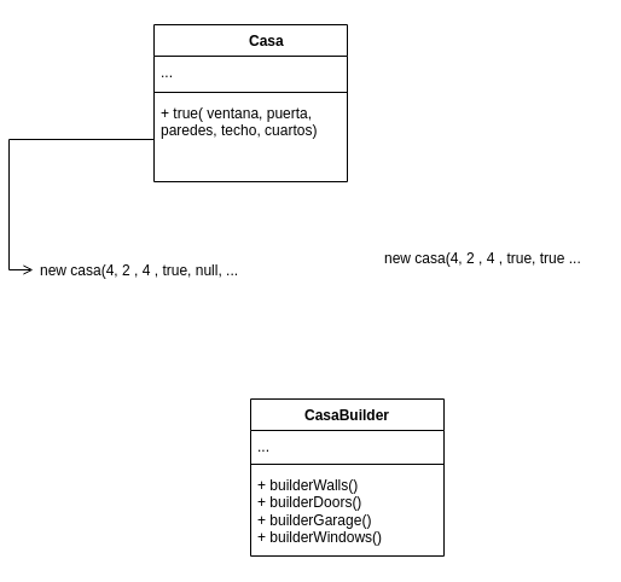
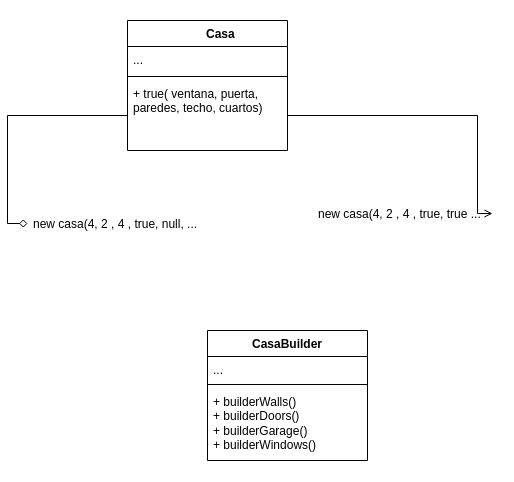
  <mxCell id="0" />
  <mxCell id="1" parent="0" />
  <mxCell id="2" value="&lt;span style=&quot;white-space: pre;&quot;&gt;&#09;&lt;/span&gt;Casa" style="swimlane;fontStyle=1;align=center;verticalAlign=top;childLayout=stackLayout;horizontal=1;startSize=26;horizontalStack=0;resizeParent=1;resizeParentMax=0;resizeLast=0;collapsible=1;marginBottom=0;whiteSpace=wrap;html=1;" vertex="1" parent="1"><mxGeometry x="120" y="20" width="160" height="130" as="geometry" /></mxCell>
  <mxCell id="3" value="..." style="text;strokeColor=none;fillColor=none;align=left;verticalAlign=top;spacingLeft=4;spacingRight=4;overflow=hidden;rotatable=0;points=[[0,0.5],[1,0.5]];portConstraint=eastwest;whiteSpace=wrap;html=1;" vertex="1" parent="2"><mxGeometry y="26" width="160" height="26" as="geometry" /></mxCell>
  <mxCell id="4" value="" style="line;strokeWidth=1;fillColor=none;align=left;verticalAlign=middle;spacingTop=-1;spacingLeft=3;spacingRight=3;rotatable=0;labelPosition=right;points=[];portConstraint=eastwest;strokeColor=inherit;" vertex="1" parent="2"><mxGeometry y="52" width="160" height="8" as="geometry" /></mxCell>
  <mxCell id="5" value="+ true( ventana, puerta, paredes, techo, cuartos)" style="text;strokeColor=none;fillColor=none;align=left;verticalAlign=top;spacingLeft=4;spacingRight=4;overflow=hidden;rotatable=0;points=[[0,0.5],[1,0.5]];portConstraint=eastwest;whiteSpace=wrap;html=1;" vertex="1" parent="2"><mxGeometry y="60" width="160" height="70" as="geometry" /></mxCell>
  <mxCell id="6" value="new casa(4, 2 , 4 , true, null, ..." style="text;strokeColor=none;fillColor=none;align=left;verticalAlign=top;spacingLeft=4;spacingRight=4;overflow=hidden;rotatable=0;points=[[0,0.5],[1,0.5]];portConstraint=eastwest;whiteSpace=wrap;html=1;" vertex="1" parent="1"><mxGeometry x="20" y="210" width="180" height="26" as="geometry" /></mxCell>
- <mxCell id="7" style="edgeStyle=orthogonalEdgeStyle;rounded=0;orthogonalLoop=1;jettySize=auto;html=1;entryX=0;entryY=0.5;entryDx=0;entryDy=0;endArrow=open;endFill=0;" edge="1" parent="1" source="5" target="6"><mxGeometry relative="1" as="geometry" /></mxCell>
+ <mxCell id="7" style="edgeStyle=orthogonalEdgeStyle;rounded=0;orthogonalLoop=1;jettySize=auto;html=1;entryX=0;entryY=0.5;entryDx=0;entryDy=0;endArrow=diamond;endFill=0;" edge="1" parent="1" source="5" target="6"><mxGeometry relative="1" as="geometry" /></mxCell>
  <mxCell id="8" value="new casa(4, 2 , 4 , true, true ..." style="text;strokeColor=none;fillColor=none;align=left;verticalAlign=top;spacingLeft=4;spacingRight=4;overflow=hidden;rotatable=0;points=[[0,0.5],[1,0.5]];portConstraint=eastwest;whiteSpace=wrap;html=1;" vertex="1" parent="1"><mxGeometry x="305" y="200" width="180" height="26" as="geometry" /></mxCell>
+ <mxCell id="9" style="edgeStyle=orthogonalEdgeStyle;rounded=0;orthogonalLoop=1;jettySize=auto;html=1;exitX=1;exitY=0.5;exitDx=0;exitDy=0;entryX=1;entryY=0.5;entryDx=0;entryDy=0;endArrow=open;endFill=0;" edge="1" parent="1" source="5" target="8"><mxGeometry relative="1" as="geometry"><Array as="points"><mxPoint x="470" y="115" /></Array></mxGeometry></mxCell>
  <mxCell id="10" value="CasaBuilder" style="swimlane;fontStyle=1;align=center;verticalAlign=top;childLayout=stackLayout;horizontal=1;startSize=26;horizontalStack=0;resizeParent=1;resizeParentMax=0;resizeLast=0;collapsible=1;marginBottom=0;whiteSpace=wrap;html=1;" vertex="1" parent="1"><mxGeometry x="200" y="330" width="160" height="130" as="geometry" /></mxCell>
  <mxCell id="11" value="..." style="text;strokeColor=none;fillColor=none;align=left;verticalAlign=top;spacingLeft=4;spacingRight=4;overflow=hidden;rotatable=0;points=[[0,0.5],[1,0.5]];portConstraint=eastwest;whiteSpace=wrap;html=1;" vertex="1" parent="10"><mxGeometry y="26" width="160" height="24" as="geometry" /></mxCell>
  <mxCell id="12" value="" style="line;strokeWidth=1;fillColor=none;align=left;verticalAlign=middle;spacingTop=-1;spacingLeft=3;spacingRight=3;rotatable=0;labelPosition=right;points=[];portConstraint=eastwest;strokeColor=inherit;" vertex="1" parent="10"><mxGeometry y="50" width="160" height="8" as="geometry" /></mxCell>
  <mxCell id="13" value="+ builderWalls()&lt;div&gt;+ builderDoors()&lt;/div&gt;&lt;div&gt;+ builderGarage()&lt;/div&gt;&lt;div&gt;+ builderWindows()&lt;/div&gt;" style="text;strokeColor=none;fillColor=none;align=left;verticalAlign=top;spacingLeft=4;spacingRight=4;overflow=hidden;rotatable=0;points=[[0,0.5],[1,0.5]];portConstraint=eastwest;whiteSpace=wrap;html=1;" vertex="1" parent="10"><mxGeometry y="58" width="160" height="72" as="geometry" /></mxCell>
